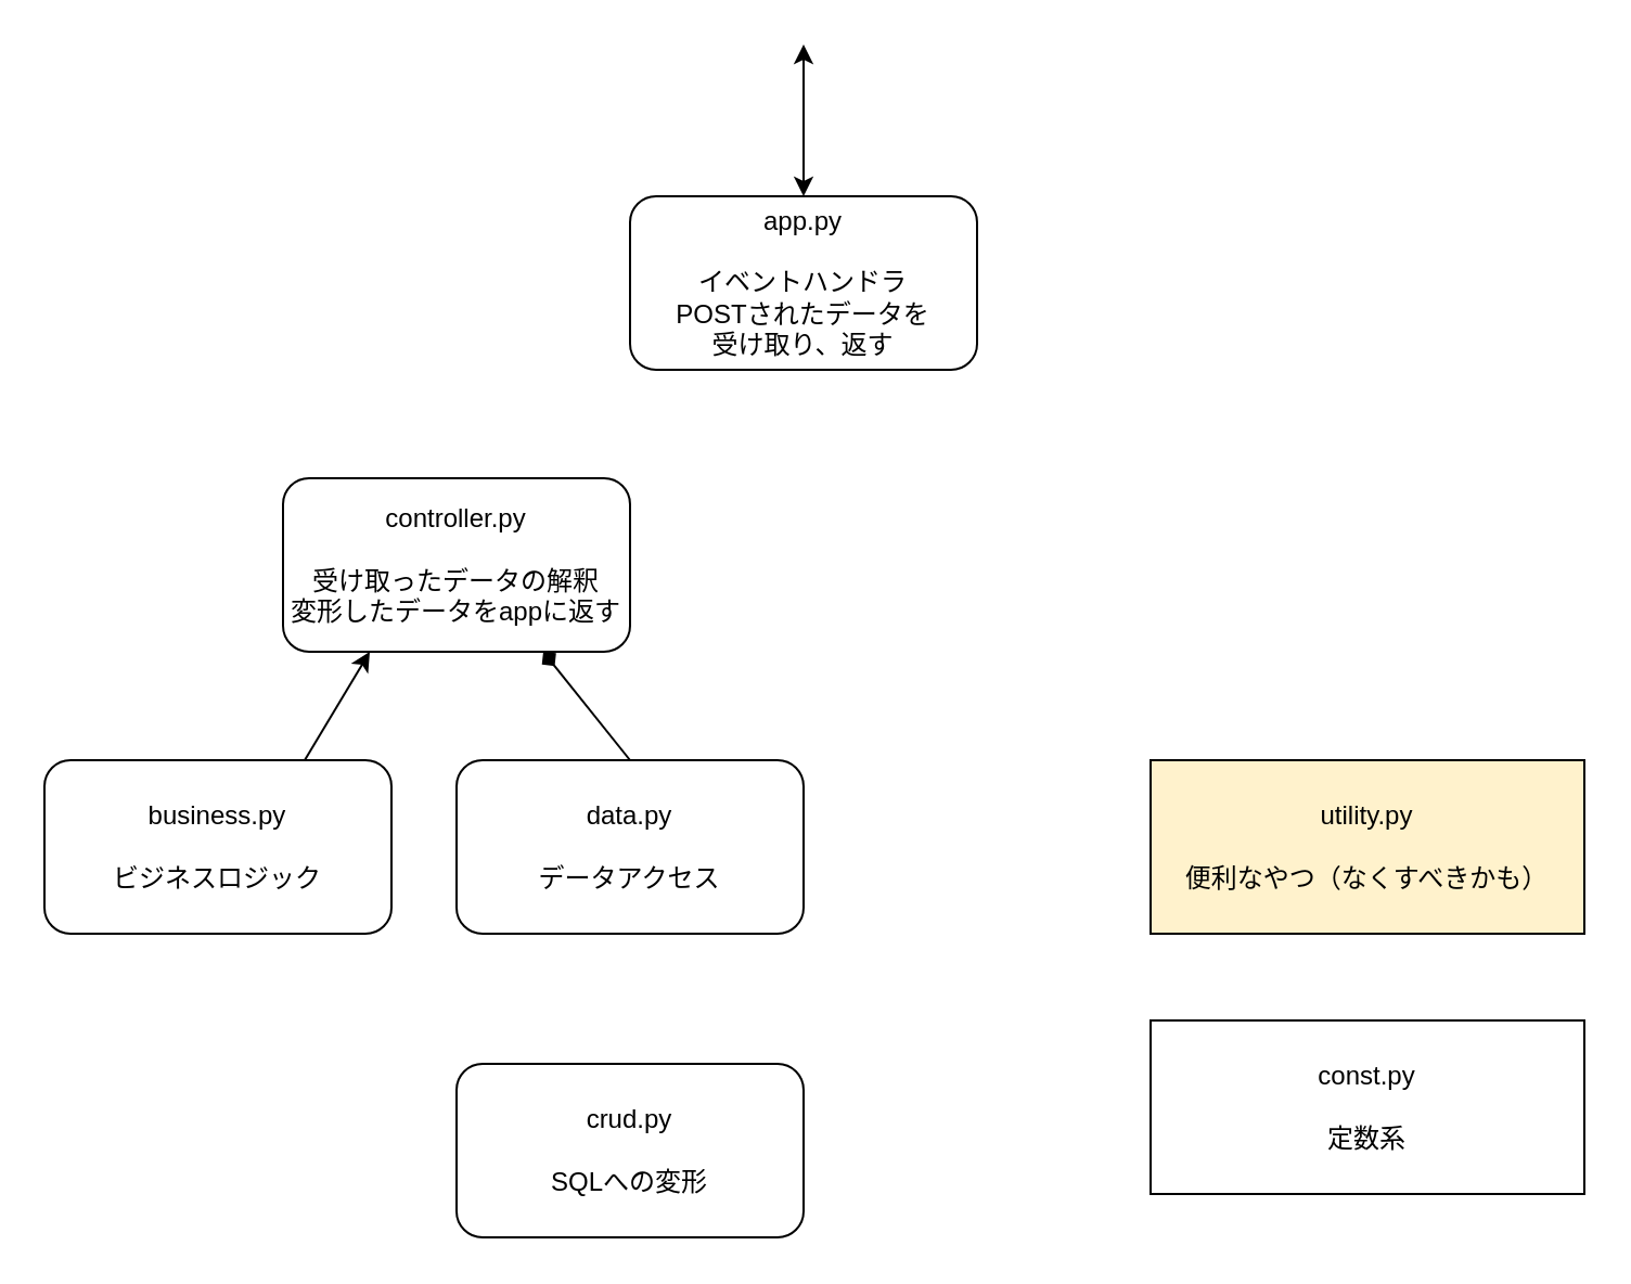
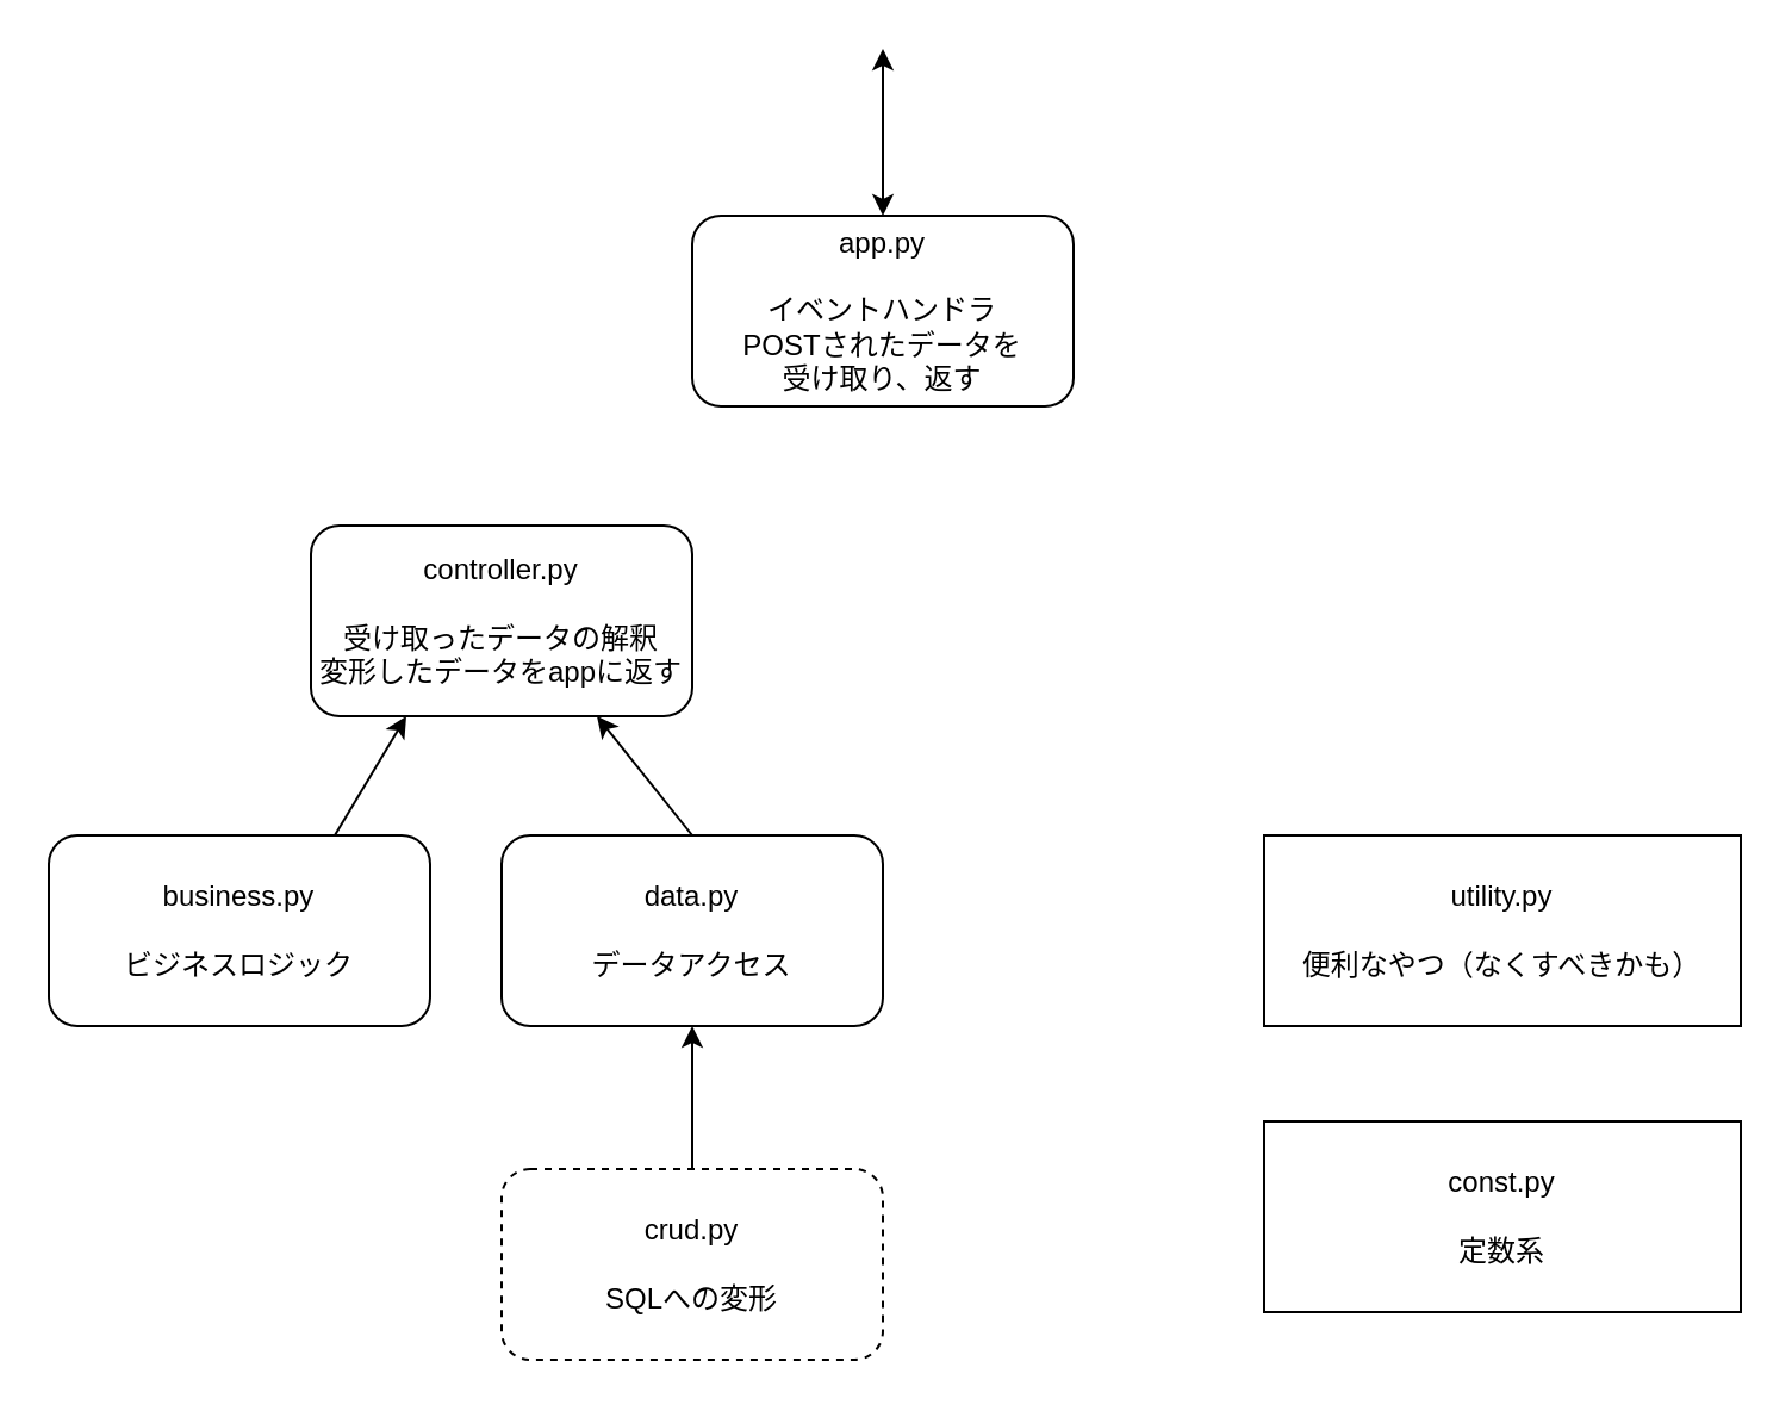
  <mxCell id="0" />
  <mxCell id="1" parent="0" />
  <mxCell id="2" value="app.py&lt;br&gt;&lt;br&gt;イベントハンドラ&lt;br&gt;POSTされたデータを&lt;br&gt;受け取り、返す" style="rounded=1;whiteSpace=wrap;html=1;" parent="1" vertex="1"><mxGeometry x="290" y="90" width="160" height="80" as="geometry" /></mxCell>
  <mxCell id="3" value="controller.py&lt;br&gt;&lt;br&gt;受け取ったデータの解釈&lt;br&gt;変形したデータをappに返す" style="rounded=1;whiteSpace=wrap;html=1;" parent="1" vertex="1"><mxGeometry x="130" y="220" width="160" height="80" as="geometry" /></mxCell>
  <mxCell id="4" value="" style="endArrow=classic;startArrow=classic;html=1;exitX=0.5;exitY=0;exitDx=0;exitDy=0;" parent="1" source="2" edge="1"><mxGeometry width="50" height="50" relative="1" as="geometry"><mxPoint x="360" y="280" as="sourcePoint" /><mxPoint x="370" y="20" as="targetPoint" /></mxGeometry></mxCell>
  <mxCell id="5" value="business.py&lt;br&gt;&lt;br&gt;ビジネスロジック" style="rounded=1;whiteSpace=wrap;html=1;" parent="1" vertex="1"><mxGeometry x="20" y="350" width="160" height="80" as="geometry" /></mxCell>
  <mxCell id="6" value="" style="endArrow=classic;html=1;exitX=0.75;exitY=0;exitDx=0;exitDy=0;entryX=0.25;entryY=1;entryDx=0;entryDy=0;" parent="1" source="5" target="3" edge="1"><mxGeometry width="50" height="50" relative="1" as="geometry"><mxPoint x="270" y="390" as="sourcePoint" /><mxPoint x="320" y="340" as="targetPoint" /></mxGeometry></mxCell>
  <mxCell id="7" value="data.py&lt;br&gt;&lt;br&gt;データアクセス" style="rounded=1;whiteSpace=wrap;html=1;" parent="1" vertex="1"><mxGeometry x="210" y="350" width="160" height="80" as="geometry" /></mxCell>
- <mxCell id="8" value="crud.py&lt;br&gt;&lt;br&gt;SQLへの変形" style="rounded=1;whiteSpace=wrap;html=1;" parent="1" vertex="1"><mxGeometry x="210" y="490" width="160" height="80" as="geometry" /></mxCell>
- <mxCell id="9" value="" style="endArrow=diamond;html=1;exitX=0.5;exitY=0;exitDx=0;exitDy=0;entryX=0.75;entryY=1;entryDx=0;entryDy=0;" parent="1" source="7" target="3" edge="1"><mxGeometry width="50" height="50" relative="1" as="geometry"><mxPoint x="150" y="360" as="sourcePoint" /><mxPoint x="180" y="310" as="targetPoint" /></mxGeometry></mxCell>
- <mxCell id="11" value="utility.py&lt;br&gt;&lt;br&gt;便利なやつ（なくすべきかも）" style="rounded=0;whiteSpace=wrap;html=1;fillColor=#fff2cc;" parent="1" vertex="1"><mxGeometry x="530" y="350" width="200" height="80" as="geometry" /></mxCell>
+ <mxCell id="8" value="crud.py&lt;br&gt;&lt;br&gt;SQLへの変形" style="rounded=1;whiteSpace=wrap;html=1;dashed=1;" parent="1" vertex="1"><mxGeometry x="210" y="490" width="160" height="80" as="geometry" /></mxCell>
+ <mxCell id="9" value="" style="endArrow=classic;html=1;exitX=0.5;exitY=0;exitDx=0;exitDy=0;entryX=0.75;entryY=1;entryDx=0;entryDy=0;" parent="1" source="7" target="3" edge="1"><mxGeometry width="50" height="50" relative="1" as="geometry"><mxPoint x="150" y="360" as="sourcePoint" /><mxPoint x="180" y="310" as="targetPoint" /></mxGeometry></mxCell>
+ <mxCell id="10" value="" style="endArrow=classic;html=1;exitX=0.5;exitY=0;exitDx=0;exitDy=0;entryX=0.5;entryY=1;entryDx=0;entryDy=0;" parent="1" source="8" target="7" edge="1"><mxGeometry width="50" height="50" relative="1" as="geometry"><mxPoint x="300" y="360" as="sourcePoint" /><mxPoint x="260" y="310" as="targetPoint" /></mxGeometry></mxCell>
+ <mxCell id="11" value="utility.py&lt;br&gt;&lt;br&gt;便利なやつ（なくすべきかも）" style="rounded=0;whiteSpace=wrap;html=1;" parent="1" vertex="1"><mxGeometry x="530" y="350" width="200" height="80" as="geometry" /></mxCell>
  <mxCell id="12" value="const.py&lt;br&gt;&lt;br&gt;定数系" style="rounded=0;whiteSpace=wrap;html=1;" parent="1" vertex="1"><mxGeometry x="530" y="470" width="200" height="80" as="geometry" /></mxCell>
